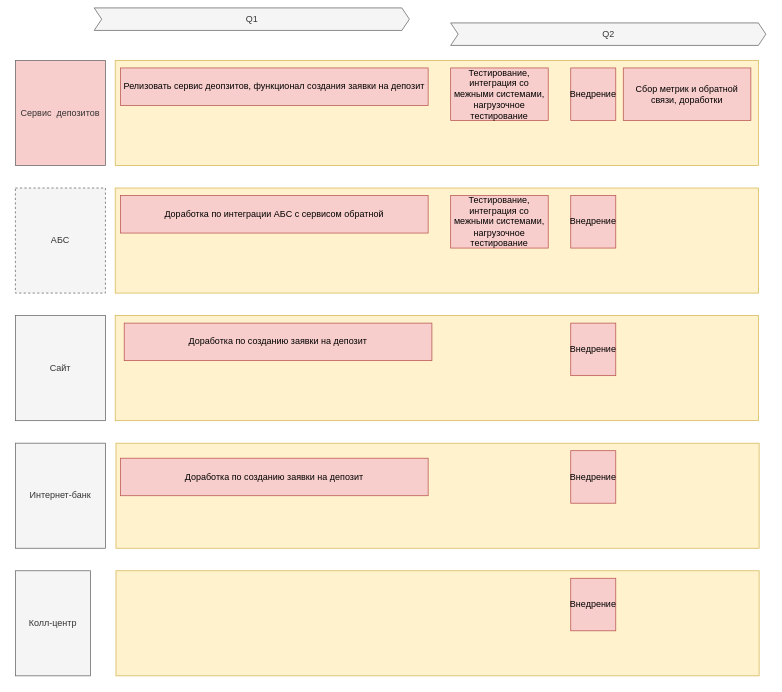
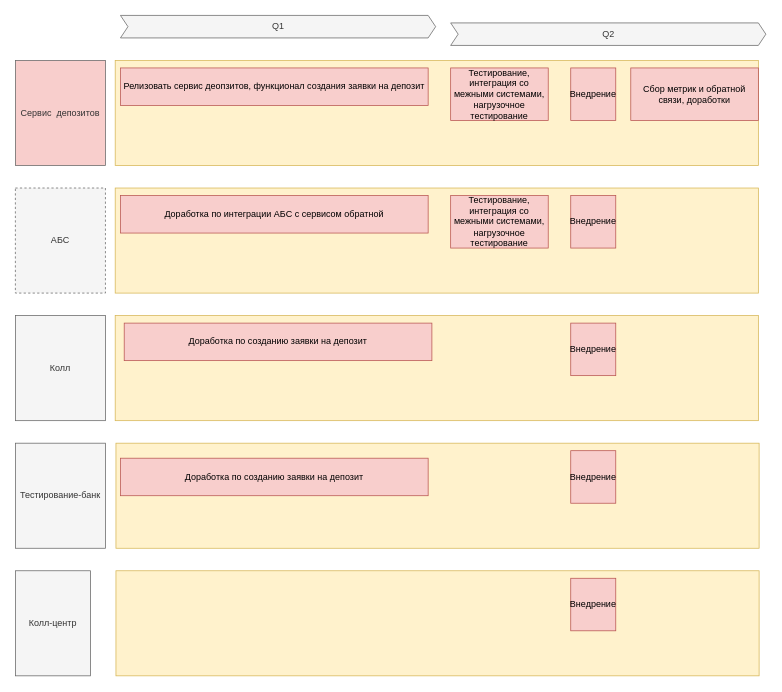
  <mxCell id="0" />
  <mxCell id="1" parent="0" />
- <mxCell id="2" value="Q1" style="html=1;shadow=0;dashed=0;align=center;verticalAlign=middle;shape=mxgraph.arrows2.arrow;dy=0;dx=10;notch=10;fillColor=#f5f5f5;fontColor=#333333;strokeColor=#666666;" vertex="1" parent="1"><mxGeometry x="125" y="10" width="420" height="30" as="geometry" /></mxCell>
+ <mxCell id="2" value="Q1" style="html=1;shadow=0;dashed=0;align=center;verticalAlign=middle;shape=mxgraph.arrows2.arrow;dy=0;dx=10;notch=10;fillColor=#f5f5f5;fontColor=#333333;strokeColor=#666666;" vertex="1" parent="1"><mxGeometry x="160" y="20" width="420" height="30" as="geometry" /></mxCell>
  <mxCell id="3" value="Q2" style="html=1;shadow=0;dashed=0;align=center;verticalAlign=middle;shape=mxgraph.arrows2.arrow;dy=0;dx=10;notch=10;fillColor=#f5f5f5;fontColor=#333333;strokeColor=#666666;" vertex="1" parent="1"><mxGeometry x="600" y="30" width="420" height="30" as="geometry" /></mxCell>
  <mxCell id="4" value="Сервис&amp;nbsp; депозитов" style="rounded=0;whiteSpace=wrap;html=1;fillColor=#f8cecc;fontColor=#333333;strokeColor=#666666;" vertex="1" parent="1"><mxGeometry x="20" y="80" width="120" height="140" as="geometry" /></mxCell>
  <mxCell id="5" value="" style="rounded=0;whiteSpace=wrap;html=1;fillColor=#fff2cc;strokeColor=#d6b656;" vertex="1" parent="1"><mxGeometry x="153" y="80" width="857" height="140" as="geometry" /></mxCell>
  <mxCell id="6" value="АБС" style="rounded=0;whiteSpace=wrap;html=1;fillColor=#f5f5f5;fontColor=#333333;strokeColor=#666666;dashed=1;" vertex="1" parent="1"><mxGeometry x="20" y="250" width="120" height="140" as="geometry" /></mxCell>
- <mxCell id="7" value="Сайт" style="rounded=0;whiteSpace=wrap;html=1;fillColor=#f5f5f5;fontColor=#333333;strokeColor=#666666;" vertex="1" parent="1"><mxGeometry x="20" y="420" width="120" height="140" as="geometry" /></mxCell>
- <mxCell id="8" value="Интернет-банк" style="rounded=0;whiteSpace=wrap;html=1;fillColor=#f5f5f5;fontColor=#333333;strokeColor=#666666;" vertex="1" parent="1"><mxGeometry x="20" y="590" width="120" height="140" as="geometry" /></mxCell>
+ <mxCell id="7" value="Колл" style="rounded=0;whiteSpace=wrap;html=1;fillColor=#f5f5f5;fontColor=#333333;strokeColor=#666666;" vertex="1" parent="1"><mxGeometry x="20" y="420" width="120" height="140" as="geometry" /></mxCell>
+ <mxCell id="8" value="Тестирование-банк" style="rounded=0;whiteSpace=wrap;html=1;fillColor=#f5f5f5;fontColor=#333333;strokeColor=#666666;" vertex="1" parent="1"><mxGeometry x="20" y="590" width="120" height="140" as="geometry" /></mxCell>
  <mxCell id="9" value="Релизовать сервис деопзитов, функционал создания заявки на депозит" style="rounded=0;whiteSpace=wrap;html=1;fillColor=#f8cecc;strokeColor=#b85450;" vertex="1" parent="1"><mxGeometry x="160" y="90" width="410" height="50" as="geometry" /></mxCell>
  <mxCell id="10" value="Тестирование, интеграция со межными системами, нагрузочное тестирование" style="rounded=0;whiteSpace=wrap;html=1;fillColor=#f8cecc;strokeColor=#b85450;" vertex="1" parent="1"><mxGeometry x="600" y="90" width="130" height="70" as="geometry" /></mxCell>
  <mxCell id="11" value="Колл-центр" style="rounded=0;whiteSpace=wrap;html=1;fillColor=#f5f5f5;fontColor=#333333;strokeColor=#666666;" vertex="1" parent="1"><mxGeometry x="20" y="760" width="100" height="140" as="geometry" /></mxCell>
  <mxCell id="12" value="Внедрение" style="rounded=0;whiteSpace=wrap;html=1;fillColor=#f8cecc;strokeColor=#b85450;" vertex="1" parent="1"><mxGeometry x="760" y="90" width="60" height="70" as="geometry" /></mxCell>
- <mxCell id="13" value="Сбор метрик и обратной связи, доработки" style="rounded=0;whiteSpace=wrap;html=1;fillColor=#f8cecc;strokeColor=#b85450;" vertex="1" parent="1"><mxGeometry x="830" y="90" width="170" height="70" as="geometry" /></mxCell>
+ <mxCell id="13" value="Сбор метрик и обратной связи, доработки" style="rounded=0;whiteSpace=wrap;html=1;fillColor=#f8cecc;strokeColor=#b85450;" vertex="1" parent="1"><mxGeometry x="840" y="90" width="170" height="70" as="geometry" /></mxCell>
  <mxCell id="14" value="" style="rounded=0;whiteSpace=wrap;html=1;fillColor=#fff2cc;strokeColor=#d6b656;" vertex="1" parent="1"><mxGeometry x="153" y="250" width="857" height="140" as="geometry" /></mxCell>
  <mxCell id="15" value="Доработка по интеграции АБС с сервисом обратной" style="rounded=0;whiteSpace=wrap;html=1;fillColor=#f8cecc;strokeColor=#b85450;" vertex="1" parent="1"><mxGeometry x="160" y="260" width="410" height="50" as="geometry" /></mxCell>
  <mxCell id="16" value="Тестирование, интеграция со межными системами, нагрузочное тестирование" style="rounded=0;whiteSpace=wrap;html=1;fillColor=#f8cecc;strokeColor=#b85450;" vertex="1" parent="1"><mxGeometry x="600" y="260" width="130" height="70" as="geometry" /></mxCell>
  <mxCell id="17" value="Внедрение" style="rounded=0;whiteSpace=wrap;html=1;fillColor=#f8cecc;strokeColor=#b85450;" vertex="1" parent="1"><mxGeometry x="760" y="260" width="60" height="70" as="geometry" /></mxCell>
  <mxCell id="18" value="" style="rounded=0;whiteSpace=wrap;html=1;fillColor=#fff2cc;strokeColor=#d6b656;" vertex="1" parent="1"><mxGeometry x="153" y="420" width="857" height="140" as="geometry" /></mxCell>
  <mxCell id="19" value="Доработка по созданию заявки на депозит" style="rounded=0;whiteSpace=wrap;html=1;fillColor=#f8cecc;strokeColor=#b85450;" vertex="1" parent="1"><mxGeometry x="165" y="430" width="410" height="50" as="geometry" /></mxCell>
  <mxCell id="20" value="Внедрение" style="rounded=0;whiteSpace=wrap;html=1;fillColor=#f8cecc;strokeColor=#b85450;" vertex="1" parent="1"><mxGeometry x="760" y="430" width="60" height="70" as="geometry" /></mxCell>
  <mxCell id="21" value="" style="rounded=0;whiteSpace=wrap;html=1;fillColor=#fff2cc;strokeColor=#d6b656;" vertex="1" parent="1"><mxGeometry x="154" y="590" width="857" height="140" as="geometry" /></mxCell>
  <mxCell id="22" value="" style="rounded=0;whiteSpace=wrap;html=1;fillColor=#fff2cc;strokeColor=#d6b656;" vertex="1" parent="1"><mxGeometry x="154" y="760" width="857" height="140" as="geometry" /></mxCell>
  <mxCell id="23" value="Внедрение" style="rounded=0;whiteSpace=wrap;html=1;fillColor=#f8cecc;strokeColor=#b85450;" vertex="1" parent="1"><mxGeometry x="760" y="600" width="60" height="70" as="geometry" /></mxCell>
  <mxCell id="24" value="Внедрение" style="rounded=0;whiteSpace=wrap;html=1;fillColor=#f8cecc;strokeColor=#b85450;" vertex="1" parent="1"><mxGeometry x="760" y="770" width="60" height="70" as="geometry" /></mxCell>
  <mxCell id="25" value="Доработка по созданию заявки на депозит" style="rounded=0;whiteSpace=wrap;html=1;fillColor=#f8cecc;strokeColor=#b85450;" vertex="1" parent="1"><mxGeometry x="160" y="610" width="410" height="50" as="geometry" /></mxCell>
